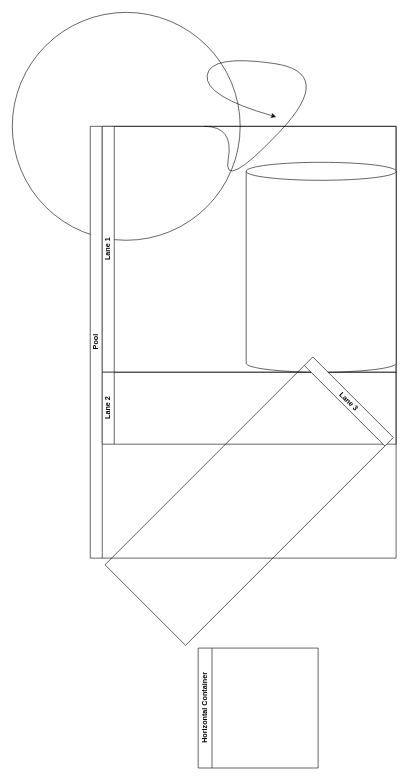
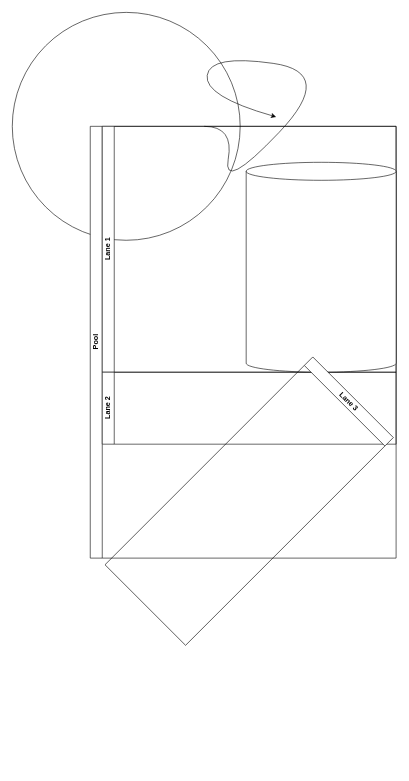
  <mxCell id="0" />
  <mxCell id="1" parent="0" />
  <mxCell id="2" value="" style="ellipse;whiteSpace=wrap;html=1;aspect=fixed;" vertex="1" parent="1"><mxGeometry x="20" width="380" height="380" as="geometry" y="20" /></mxCell>
- <mxCell id="3" value="Horizontal Container" style="swimlane;horizontal=0;whiteSpace=wrap;html=1;" vertex="1" parent="1"><mxGeometry x="330" y="1080" width="200" height="200" as="geometry" /></mxCell>
  <mxCell id="4" value="" style="curved=1;endArrow=classic;html=1;rounded=0;" edge="1" parent="1"><mxGeometry width="50" height="50" relative="1" as="geometry"><mxPoint x="340" y="210" as="sourcePoint" /><mxPoint x="460" y="194.286" as="targetPoint" /><Array as="points"><mxPoint x="390" y="210" /><mxPoint x="370" y="320" /><mxPoint x="560" y="120" /><mxPoint x="350" y="90" /><mxPoint x="340" y="160" /></Array></mxGeometry></mxCell>
  <mxCell id="5" value="Pool" style="swimlane;childLayout=stackLayout;resizeParent=1;resizeParentMax=0;horizontal=0;startSize=20;horizontalStack=0;html=1;" vertex="1" parent="1"><mxGeometry x="150" y="210" width="510" height="720" as="geometry" /></mxCell>
  <mxCell id="6" value="Lane 1" style="swimlane;startSize=20;horizontal=0;html=1;" vertex="1" parent="5"><mxGeometry x="20" width="490" height="410" as="geometry" /></mxCell>
  <mxCell id="7" value="" style="shape=cylinder3;whiteSpace=wrap;html=1;boundedLbl=1;backgroundOutline=1;size=15;" vertex="1" parent="6"><mxGeometry x="240" y="60" width="250" height="350" as="geometry" /></mxCell>
  <mxCell id="8" value="Lane 2" style="swimlane;startSize=20;horizontal=0;html=1;" vertex="1" parent="5"><mxGeometry x="20" y="410" width="490" height="120" as="geometry" /></mxCell>
  <mxCell id="9" value="Lane 3" style="swimlane;startSize=20;horizontal=0;html=1;rotation=-225;" vertex="1" parent="5"><mxGeometry x="20" y="530" width="490" height="190" as="geometry" /></mxCell>
